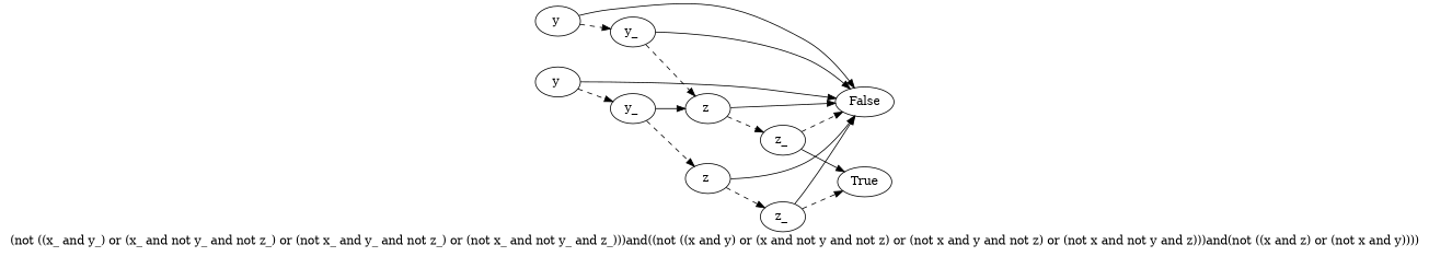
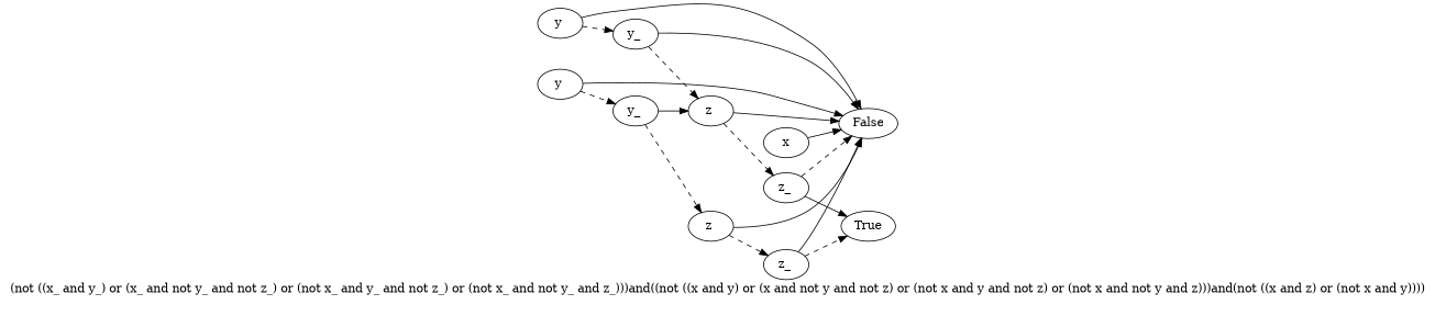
  digraph {
    label="(not ((x_ and y_) or (x_ and not y_ and not z_) or (not x_ and y_ and not z_) or (not x_ and not y_ and z_)))and((not ((x and y) or (x and not y and not z) or (not x and y and not z) or (not x and not y and z)))and(not ((x and z) or (not x and y))))\n\n"
    rankdir=LR
+   n1 [label=x]
    n2 [label="False\n"]
    n3 [label="y "]
    n4 [label="y_ "]
    n5 [label="y "]
    n6 [label="y_ "]
    n7 [label="z "]
    n8 [label="z "]
    n9 [label="z_ "]
    n10 [label="z_ "]
    n11 [label="True\n"]
+   n1 -> n2
    n3 -> n2
    n3 -> n4 [style=dashed]
    n4 -> n7 [style=dashed]
    n4 -> n8
    n5 -> n2
    n5 -> n6 [style=dashed]
    n6 -> n2
    n6 -> n8 [style=dashed]
    n7 -> n2
    n7 -> n9 [style=dashed]
    n8 -> n2
    n8 -> n10 [style=dashed]
    n9 -> n2
    n9 -> n11 [style=dashed]
    n10 -> n2 [style=dashed]
    n10 -> n11
  }
